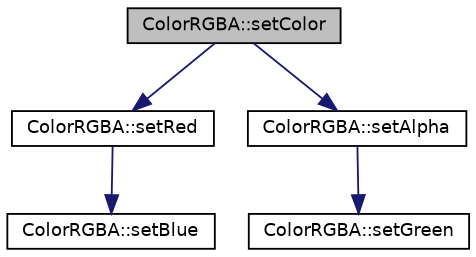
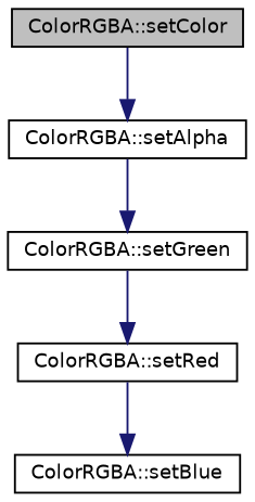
  digraph {
    rankdir=TB
    node [color=black fillcolor=white fontname=Helvetica fontsize=10 shape=record style=filled]
    edge [color=midnightblue fontname=Helvetica fontsize=10 labelfontname=Helvetica labelfontsize=10 style=solid]
    n1 [fillcolor=grey75 fontcolor=black height=0.2 label="ColorRGBA::setColor" width=0.4]
    n2 [height=0.2 label="ColorRGBA::setRed" width=0.4]
    n3 [height=0.2 label="ColorRGBA::setAlpha" width=0.4]
    n4 [height=0.2 label="ColorRGBA::setBlue" width=0.4]
    n5 [height=0.2 label="ColorRGBA::setGreen" width=0.4]
-   n1 -> n2
+   n5 -> n2
    n1 -> n3
    n2 -> n4
    n3 -> n5
  }
